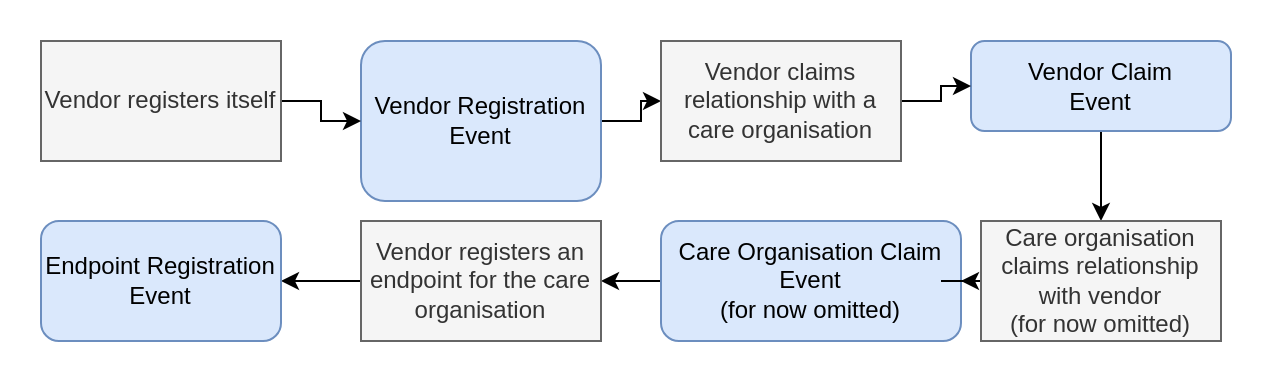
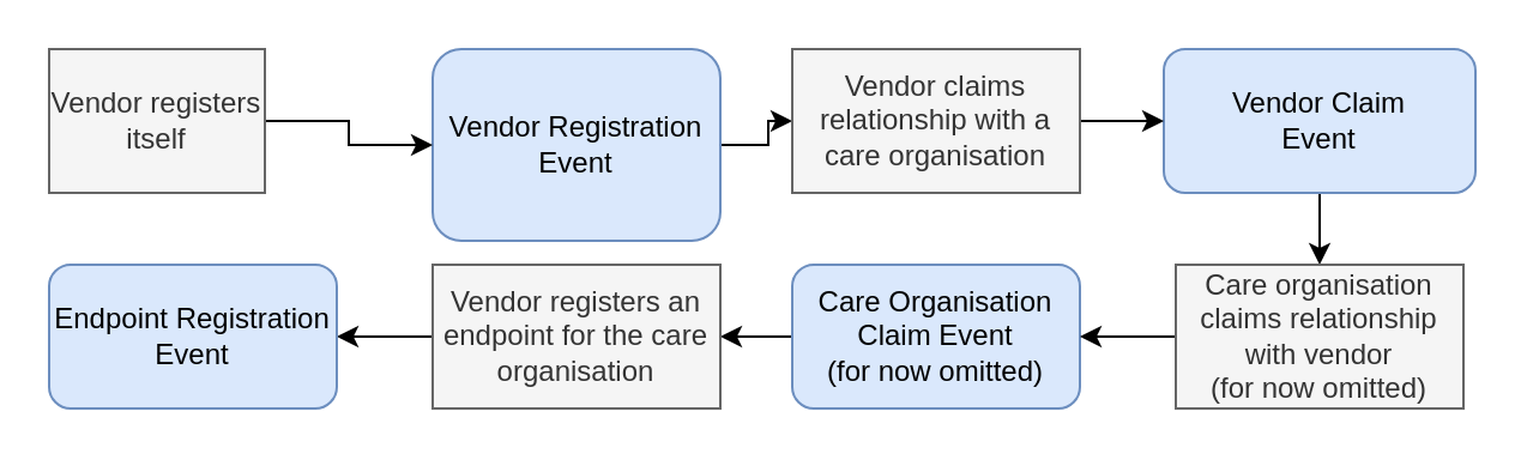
  <mxCell id="0" />
  <mxCell id="1" parent="0" />
  <mxCell id="2" value="" style="edgeStyle=orthogonalEdgeStyle;rounded=0;orthogonalLoop=1;jettySize=auto;html=1;" parent="1" source="3" target="11" edge="1"><mxGeometry relative="1" as="geometry" /></mxCell>
  <mxCell id="3" value="Vendor Registration Event" style="rounded=1;whiteSpace=wrap;html=1;fillColor=#dae8fc;strokeColor=#6c8ebf;" parent="1" vertex="1"><mxGeometry x="180" y="20" width="120" height="80" as="geometry" /></mxCell>
  <mxCell id="4" value="" style="edgeStyle=orthogonalEdgeStyle;rounded=0;orthogonalLoop=1;jettySize=auto;html=1;" parent="1" source="5" target="13" edge="1"><mxGeometry relative="1" as="geometry" /></mxCell>
- <mxCell id="5" value="Vendor Claim&lt;br&gt;Event" style="rounded=1;whiteSpace=wrap;html=1;fillColor=#dae8fc;strokeColor=#6c8ebf;" parent="1" vertex="1"><mxGeometry x="485" y="20" width="130" height="45" as="geometry" /></mxCell>
+ <mxCell id="5" value="Vendor Claim&lt;br&gt;Event" style="rounded=1;whiteSpace=wrap;html=1;fillColor=#dae8fc;strokeColor=#6c8ebf;" parent="1" vertex="1"><mxGeometry x="485" y="20" width="130" height="60" as="geometry" /></mxCell>
  <mxCell id="6" value="" style="edgeStyle=orthogonalEdgeStyle;rounded=0;orthogonalLoop=1;jettySize=auto;html=1;" parent="1" source="7" target="15" edge="1"><mxGeometry relative="1" as="geometry" /></mxCell>
- <mxCell id="7" value="Care Organisation Claim Event&lt;br&gt;(for now omitted)" style="rounded=1;whiteSpace=wrap;html=1;fillColor=#dae8fc;strokeColor=#6c8ebf;" parent="1" vertex="1"><mxGeometry x="330" y="110" width="150" height="60" as="geometry" /></mxCell>
+ <mxCell id="7" value="Care Organisation Claim Event&lt;br&gt;(for now omitted)" style="rounded=1;whiteSpace=wrap;html=1;fillColor=#dae8fc;strokeColor=#6c8ebf;" parent="1" vertex="1"><mxGeometry x="330" y="110" width="120" height="60" as="geometry" /></mxCell>
  <mxCell id="8" value="" style="edgeStyle=orthogonalEdgeStyle;rounded=0;orthogonalLoop=1;jettySize=auto;html=1;" parent="1" source="9" target="3" edge="1"><mxGeometry relative="1" as="geometry" /></mxCell>
- <mxCell id="9" value="Vendor registers itself" style="rounded=0;whiteSpace=wrap;html=1;fillColor=#f5f5f5;strokeColor=#666666;fontColor=#333333;" parent="1" vertex="1"><mxGeometry x="20" y="20" width="120" height="60" as="geometry" /></mxCell>
+ <mxCell id="9" value="Vendor registers itself" style="rounded=0;whiteSpace=wrap;html=1;fillColor=#f5f5f5;strokeColor=#666666;fontColor=#333333;" parent="1" vertex="1"><mxGeometry x="20" y="20" width="90" height="60" as="geometry" /></mxCell>
  <mxCell id="10" value="" style="edgeStyle=orthogonalEdgeStyle;rounded=0;orthogonalLoop=1;jettySize=auto;html=1;" parent="1" source="11" target="5" edge="1"><mxGeometry relative="1" as="geometry" /></mxCell>
  <mxCell id="11" value="Vendor claims relationship with a care organisation" style="rounded=0;whiteSpace=wrap;html=1;fillColor=#f5f5f5;strokeColor=#666666;fontColor=#333333;" parent="1" vertex="1"><mxGeometry x="330" y="20" width="120" height="60" as="geometry" /></mxCell>
  <mxCell id="12" value="" style="edgeStyle=orthogonalEdgeStyle;rounded=0;orthogonalLoop=1;jettySize=auto;html=1;" parent="1" source="13" target="7" edge="1"><mxGeometry relative="1" as="geometry" /></mxCell>
  <mxCell id="13" value="Care organisation claims relationship with vendor&lt;br&gt;(for now omitted)" style="rounded=0;whiteSpace=wrap;html=1;fillColor=#f5f5f5;strokeColor=#666666;fontColor=#333333;" parent="1" vertex="1"><mxGeometry x="490" y="110" width="120" height="60" as="geometry" /></mxCell>
  <mxCell id="14" value="" style="edgeStyle=orthogonalEdgeStyle;rounded=0;orthogonalLoop=1;jettySize=auto;html=1;" parent="1" source="15" target="16" edge="1"><mxGeometry relative="1" as="geometry" /></mxCell>
  <mxCell id="15" value="Vendor registers an endpoint for the care organisation" style="rounded=0;whiteSpace=wrap;html=1;fillColor=#f5f5f5;strokeColor=#666666;fontColor=#333333;" parent="1" vertex="1"><mxGeometry x="180" y="110" width="120" height="60" as="geometry" /></mxCell>
  <mxCell id="16" value="Endpoint Registration Event" style="rounded=1;whiteSpace=wrap;html=1;fillColor=#dae8fc;strokeColor=#6c8ebf;" parent="1" vertex="1"><mxGeometry x="20" y="110" width="120" height="60" as="geometry" /></mxCell>
